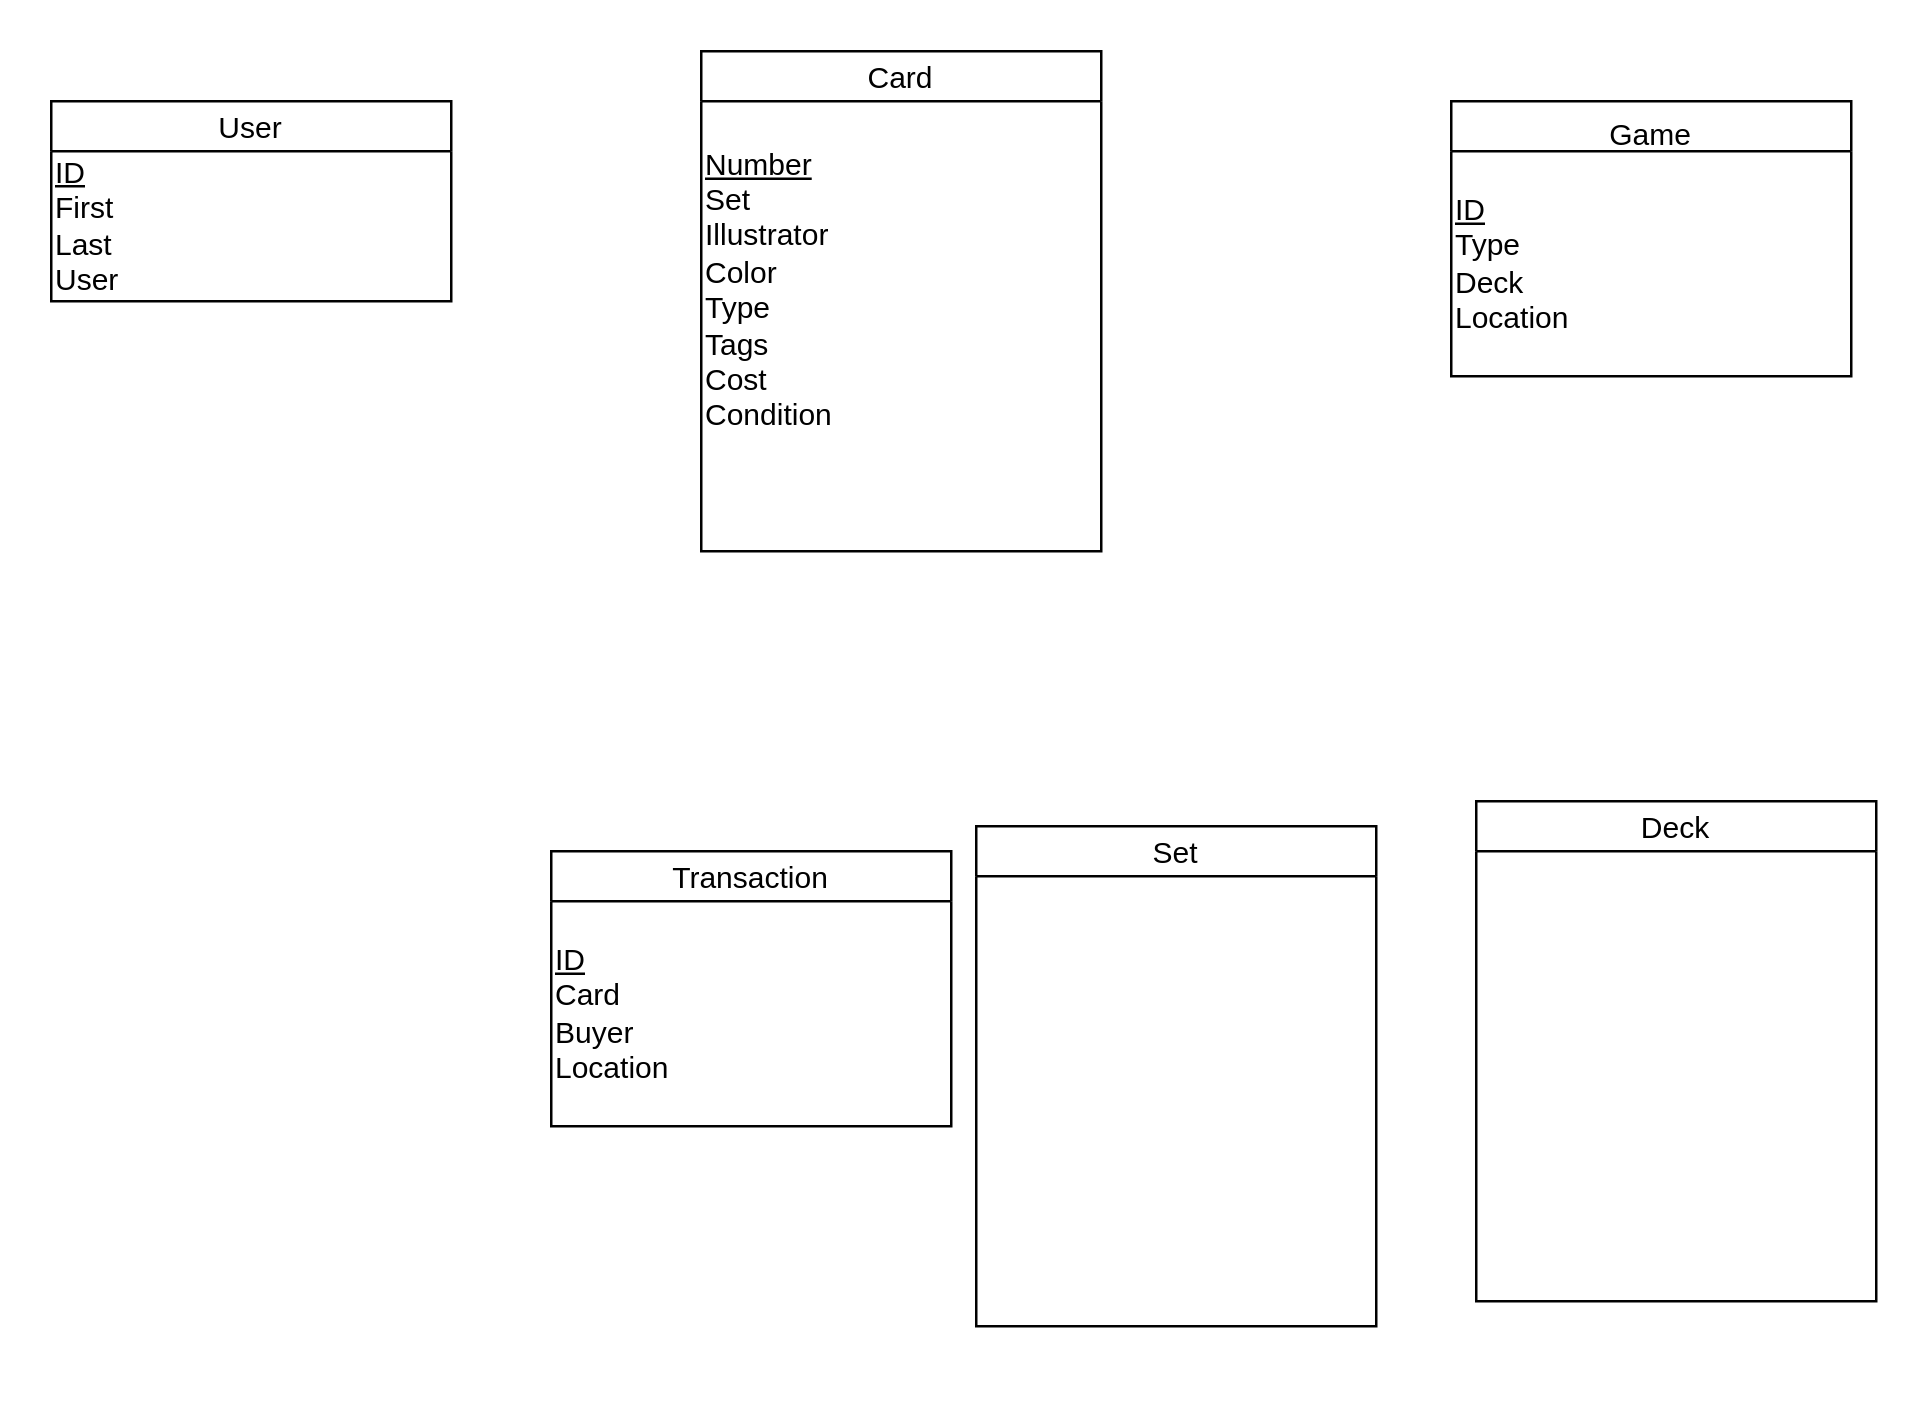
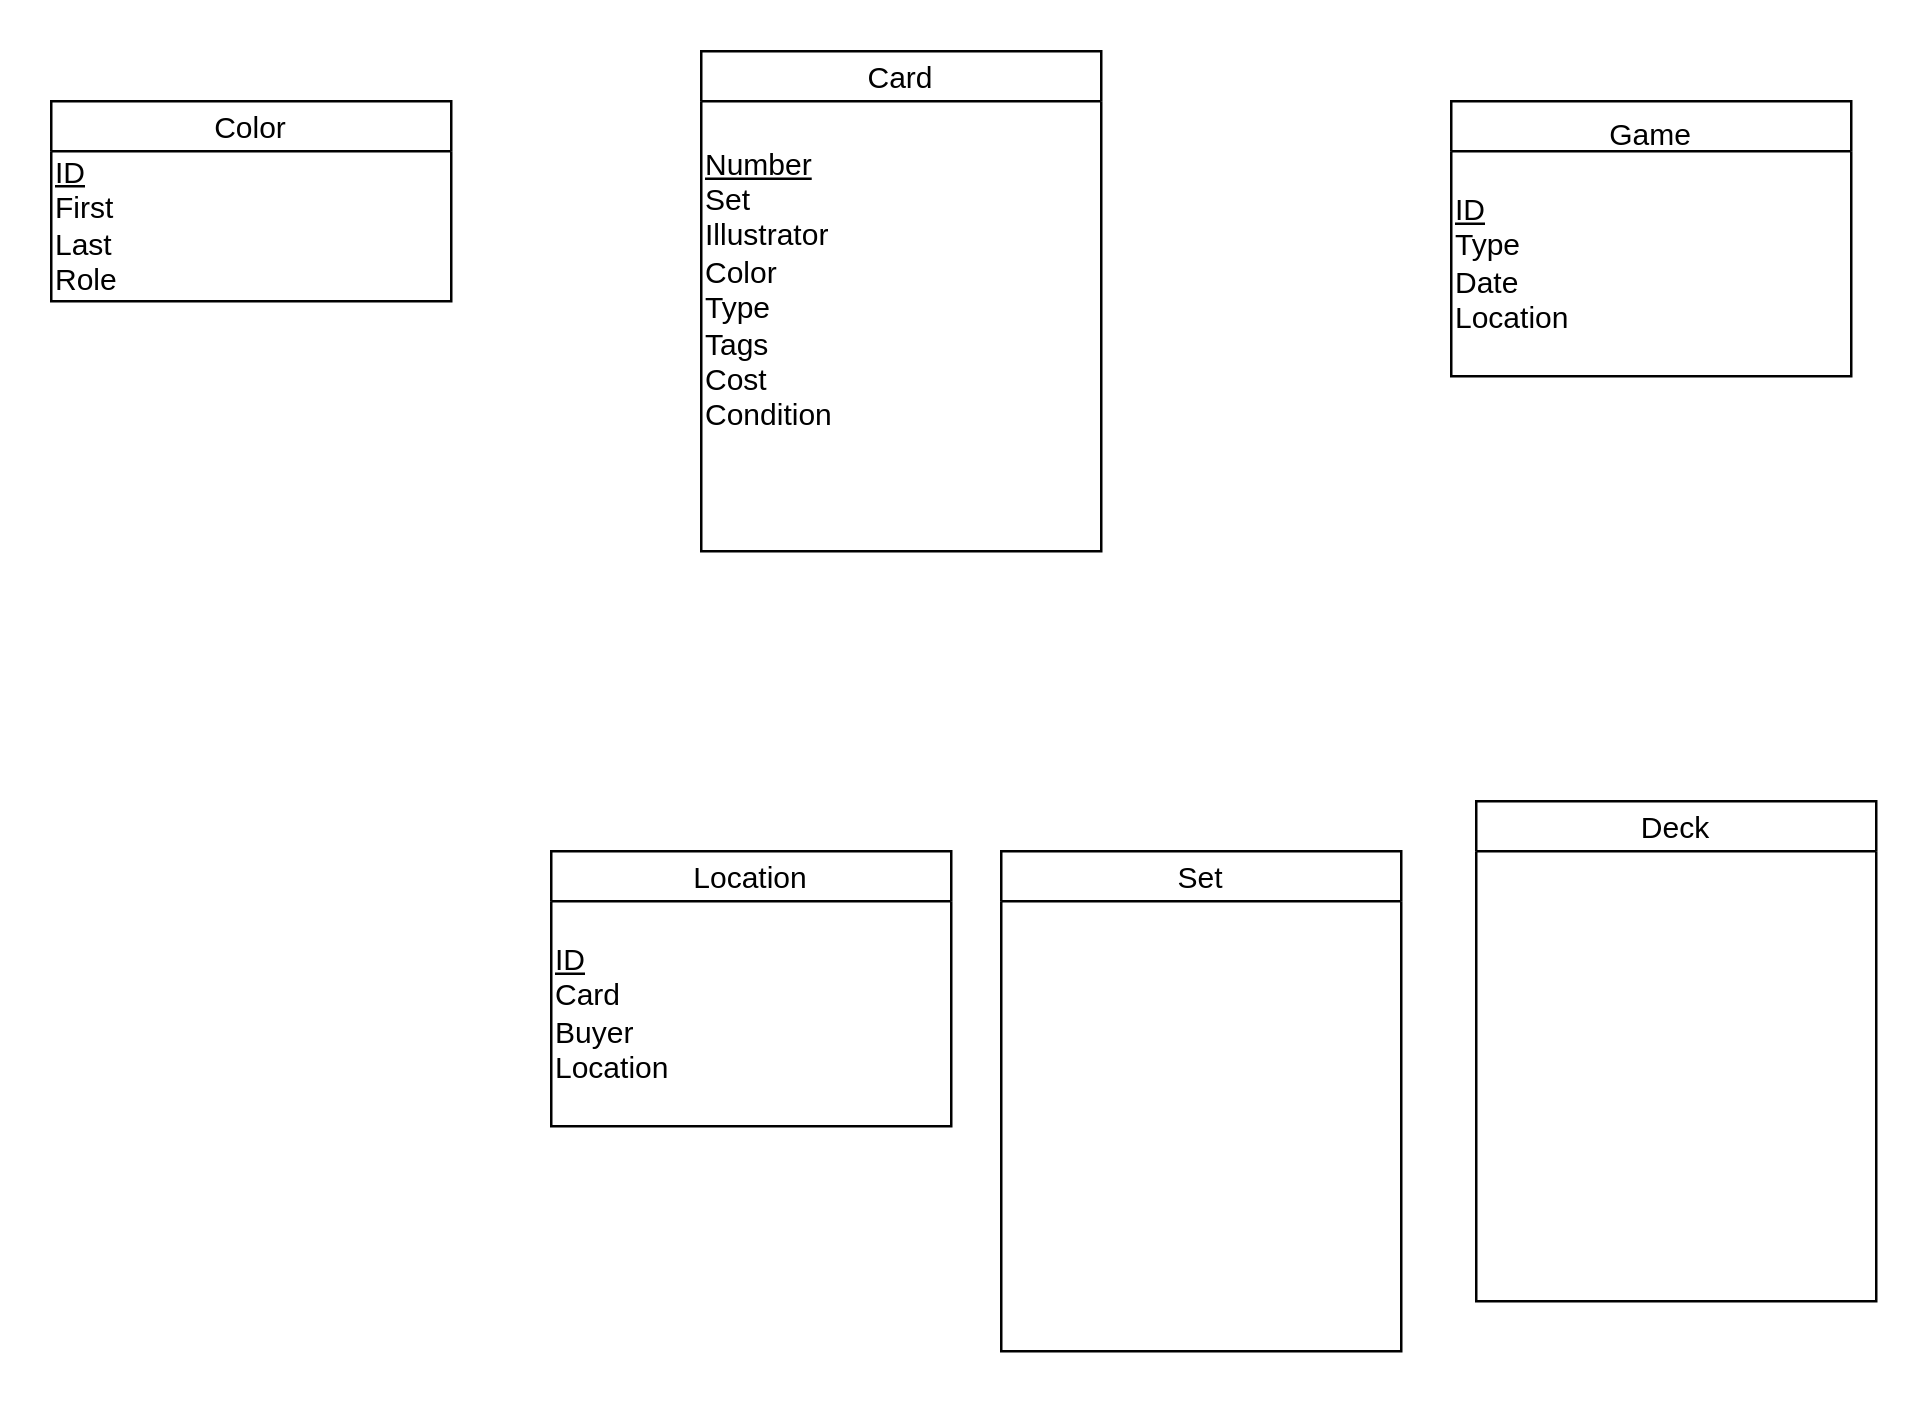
  <mxCell id="0" />
  <mxCell id="1" parent="0" />
  <mxCell id="2" value="Card" style="swimlane;fontStyle=0;childLayout=stackLayout;horizontal=1;startSize=20;fillColor=#ffffff;horizontalStack=0;resizeParent=1;resizeParentMax=0;resizeLast=0;collapsible=0;marginBottom=0;swimlaneFillColor=#ffffff;" parent="1" vertex="1"><mxGeometry x="280" y="20" width="160" height="200" as="geometry" /></mxCell>
  <mxCell id="3" value="&lt;div style=&quot;&quot;&gt;&lt;div&gt;&lt;u style=&quot;&quot;&gt;Number&lt;/u&gt;&lt;/div&gt;&lt;/div&gt;&lt;div style=&quot;&quot;&gt;Set&lt;/div&gt;&lt;div style=&quot;&quot;&gt;&lt;span style=&quot;background-color: initial;&quot;&gt;Illustrator&lt;/span&gt;&lt;br&gt;&lt;/div&gt;&lt;div style=&quot;&quot;&gt;Color&lt;/div&gt;&lt;div style=&quot;&quot;&gt;Type&lt;/div&gt;&lt;div style=&quot;&quot;&gt;Tags&lt;/div&gt;&lt;div style=&quot;&quot;&gt;Cost&lt;/div&gt;&lt;div style=&quot;&quot;&gt;Condition&lt;/div&gt;&lt;div style=&quot;&quot;&gt;&lt;br&gt;&lt;/div&gt;&lt;div style=&quot;&quot;&gt;&lt;br&gt;&lt;/div&gt;" style="text;strokeColor=none;align=left;fillColor=none;html=1;verticalAlign=middle;whiteSpace=wrap;rounded=0;" parent="2" vertex="1"><mxGeometry y="20" width="160" height="180" as="geometry" /></mxCell>
- <mxCell id="4" value="Transaction" style="swimlane;fontStyle=0;childLayout=stackLayout;horizontal=1;startSize=20;fillColor=#ffffff;horizontalStack=0;resizeParent=1;resizeParentMax=0;resizeLast=0;collapsible=0;marginBottom=0;swimlaneFillColor=#ffffff;" parent="1" vertex="1"><mxGeometry x="220" y="340" width="160" height="110" as="geometry" /></mxCell>
+ <mxCell id="4" value="Location" style="swimlane;fontStyle=0;childLayout=stackLayout;horizontal=1;startSize=20;fillColor=#ffffff;horizontalStack=0;resizeParent=1;resizeParentMax=0;resizeLast=0;collapsible=0;marginBottom=0;swimlaneFillColor=#ffffff;" parent="1" vertex="1"><mxGeometry x="220" y="340" width="160" height="110" as="geometry" /></mxCell>
  <mxCell id="5" value="&lt;u&gt;ID&lt;/u&gt;&lt;div&gt;Card&lt;/div&gt;&lt;div&gt;Buyer&lt;/div&gt;&lt;div&gt;Location&lt;br&gt;&lt;/div&gt;" style="text;strokeColor=none;align=left;fillColor=none;html=1;verticalAlign=middle;whiteSpace=wrap;rounded=0;" vertex="1" parent="4"><mxGeometry y="20" width="160" height="90" as="geometry" /></mxCell>
- <mxCell id="6" value="Set" style="swimlane;fontStyle=0;childLayout=stackLayout;horizontal=1;startSize=20;fillColor=#ffffff;horizontalStack=0;resizeParent=1;resizeParentMax=0;resizeLast=0;collapsible=0;marginBottom=0;swimlaneFillColor=#ffffff;" parent="1" vertex="1"><mxGeometry x="390" y="330" width="160" height="200" as="geometry" /></mxCell>
+ <mxCell id="6" value="Set" style="swimlane;fontStyle=0;childLayout=stackLayout;horizontal=1;startSize=20;fillColor=#ffffff;horizontalStack=0;resizeParent=1;resizeParentMax=0;resizeLast=0;collapsible=0;marginBottom=0;swimlaneFillColor=#ffffff;" parent="1" vertex="1"><mxGeometry x="400" y="340" width="160" height="200" as="geometry" /></mxCell>
  <mxCell id="7" value="Deck" style="swimlane;fontStyle=0;childLayout=stackLayout;horizontal=1;startSize=20;fillColor=#ffffff;horizontalStack=0;resizeParent=1;resizeParentMax=0;resizeLast=0;collapsible=0;marginBottom=0;swimlaneFillColor=#ffffff;" parent="1" vertex="1"><mxGeometry x="590" y="320" width="160" height="200" as="geometry" /></mxCell>
  <mxCell id="8" value="Game" style="swimlane;fontStyle=0;childLayout=stackLayout;horizontal=1;startSize=20;fillColor=#ffffff;horizontalStack=0;resizeParent=1;resizeParentMax=0;resizeLast=0;collapsible=0;marginBottom=0;swimlaneFillColor=#ffffff;verticalAlign=top;" parent="1" vertex="1"><mxGeometry x="580" y="40" width="160" height="110" as="geometry" /></mxCell>
- <mxCell id="9" value="&lt;div style=&quot;&quot;&gt;&lt;u&gt;ID&lt;/u&gt;&lt;/div&gt;&lt;div style=&quot;&quot;&gt;Type&lt;/div&gt;&lt;div style=&quot;&quot;&gt;Deck&amp;nbsp;&lt;br&gt;Location&lt;/div&gt;" style="text;strokeColor=none;align=left;fillColor=none;html=1;verticalAlign=middle;whiteSpace=wrap;rounded=0;" parent="8" vertex="1"><mxGeometry y="20" width="160" height="90" as="geometry" /></mxCell>
- <mxCell id="10" value="User" style="swimlane;fontStyle=0;childLayout=stackLayout;horizontal=1;startSize=20;fillColor=#ffffff;horizontalStack=0;resizeParent=1;resizeParentMax=0;resizeLast=0;collapsible=0;marginBottom=0;swimlaneFillColor=#ffffff;" parent="1" vertex="1"><mxGeometry x="20" y="40" width="160" height="80" as="geometry" /></mxCell>
- <mxCell id="11" value="&lt;div style=&quot;&quot;&gt;&lt;span style=&quot;background-color: initial;&quot;&gt;&lt;u&gt;ID&lt;/u&gt;&lt;/span&gt;&lt;/div&gt;&lt;div style=&quot;&quot;&gt;&lt;span style=&quot;background-color: initial;&quot;&gt;First&lt;/span&gt;&lt;/div&gt;&lt;div style=&quot;&quot;&gt;Last&lt;/div&gt;&lt;div style=&quot;&quot;&gt;User&lt;/div&gt;" style="text;strokeColor=none;align=left;fillColor=none;html=1;verticalAlign=middle;whiteSpace=wrap;rounded=0;" parent="10" vertex="1"><mxGeometry y="20" width="160" height="60" as="geometry" /></mxCell>
+ <mxCell id="9" value="&lt;div style=&quot;&quot;&gt;&lt;u&gt;ID&lt;/u&gt;&lt;/div&gt;&lt;div style=&quot;&quot;&gt;Type&lt;/div&gt;&lt;div style=&quot;&quot;&gt;Date&amp;nbsp;&lt;br&gt;Location&lt;/div&gt;" style="text;strokeColor=none;align=left;fillColor=none;html=1;verticalAlign=middle;whiteSpace=wrap;rounded=0;" parent="8" vertex="1"><mxGeometry y="20" width="160" height="90" as="geometry" /></mxCell>
+ <mxCell id="10" value="Color" style="swimlane;fontStyle=0;childLayout=stackLayout;horizontal=1;startSize=20;fillColor=#ffffff;horizontalStack=0;resizeParent=1;resizeParentMax=0;resizeLast=0;collapsible=0;marginBottom=0;swimlaneFillColor=#ffffff;" parent="1" vertex="1"><mxGeometry x="20" y="40" width="160" height="80" as="geometry" /></mxCell>
+ <mxCell id="11" value="&lt;div style=&quot;&quot;&gt;&lt;span style=&quot;background-color: initial;&quot;&gt;&lt;u&gt;ID&lt;/u&gt;&lt;/span&gt;&lt;/div&gt;&lt;div style=&quot;&quot;&gt;&lt;span style=&quot;background-color: initial;&quot;&gt;First&lt;/span&gt;&lt;/div&gt;&lt;div style=&quot;&quot;&gt;Last&lt;/div&gt;&lt;div style=&quot;&quot;&gt;Role&lt;/div&gt;" style="text;strokeColor=none;align=left;fillColor=none;html=1;verticalAlign=middle;whiteSpace=wrap;rounded=0;" parent="10" vertex="1"><mxGeometry y="20" width="160" height="60" as="geometry" /></mxCell>
